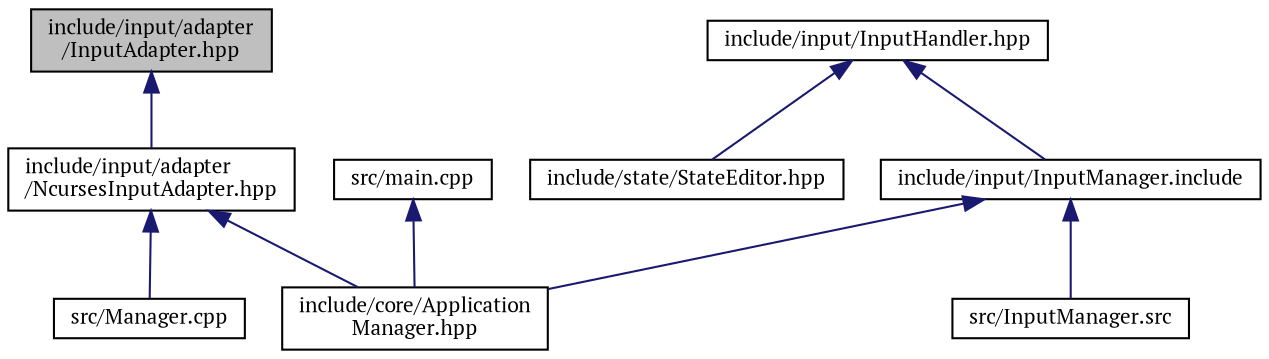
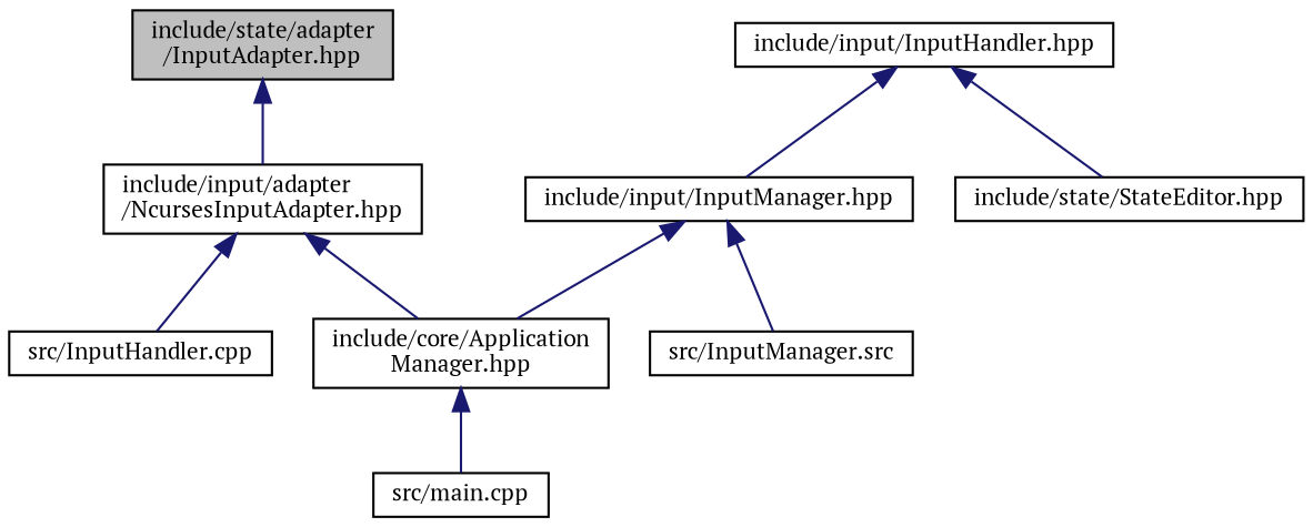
  digraph {
    fontname="PT Serif"
    node [color=black fillcolor=white fontname="PT Serif" fontsize=10 shape=record style=filled]
    edge [color=midnightblue dir=back fontname="PT Serif" fontsize=10 labelfontname=Helvetica labelfontsize=10 style=solid]
-   n1 [fillcolor=grey75 fontcolor=black height=0.2 label="include/input/adapter\l/InputAdapter.hpp" width=0.4]
+   n1 [fillcolor=grey75 fontcolor=black height=0.2 label="include/state/adapter\l/InputAdapter.hpp" width=0.4]
    n2 [height=0.2 label="include/input/adapter\l/NcursesInputAdapter.hpp" width=0.4]
-   n3 [height=0.2 label="src/Manager.cpp" width=0.4]
+   n3 [height=0.2 label="src/InputHandler.cpp" width=0.4]
    n4 [height=0.2 label="include/core/Application\lManager.hpp" width=0.4]
    n5 [height=0.2 label="include/input/InputHandler.hpp" width=0.4]
-   n6 [height=0.2 label="include/input/InputManager.include" width=0.4]
+   n6 [height=0.2 label="include/input/InputManager.hpp" width=0.4]
    n7 [height=0.2 label="include/state/StateEditor.hpp" width=0.4]
    n8 [height=0.2 label="src/InputManager.src" width=0.4]
    n9 [height=0.2 label="src/main.cpp" width=0.4]
    n1 -> n2
    n2 -> n3
    n2 -> n4
-   n9 -> n4
+   n4 -> n9
    n5 -> n6
    n5 -> n7
    n6 -> n4
    n6 -> n8
  }
